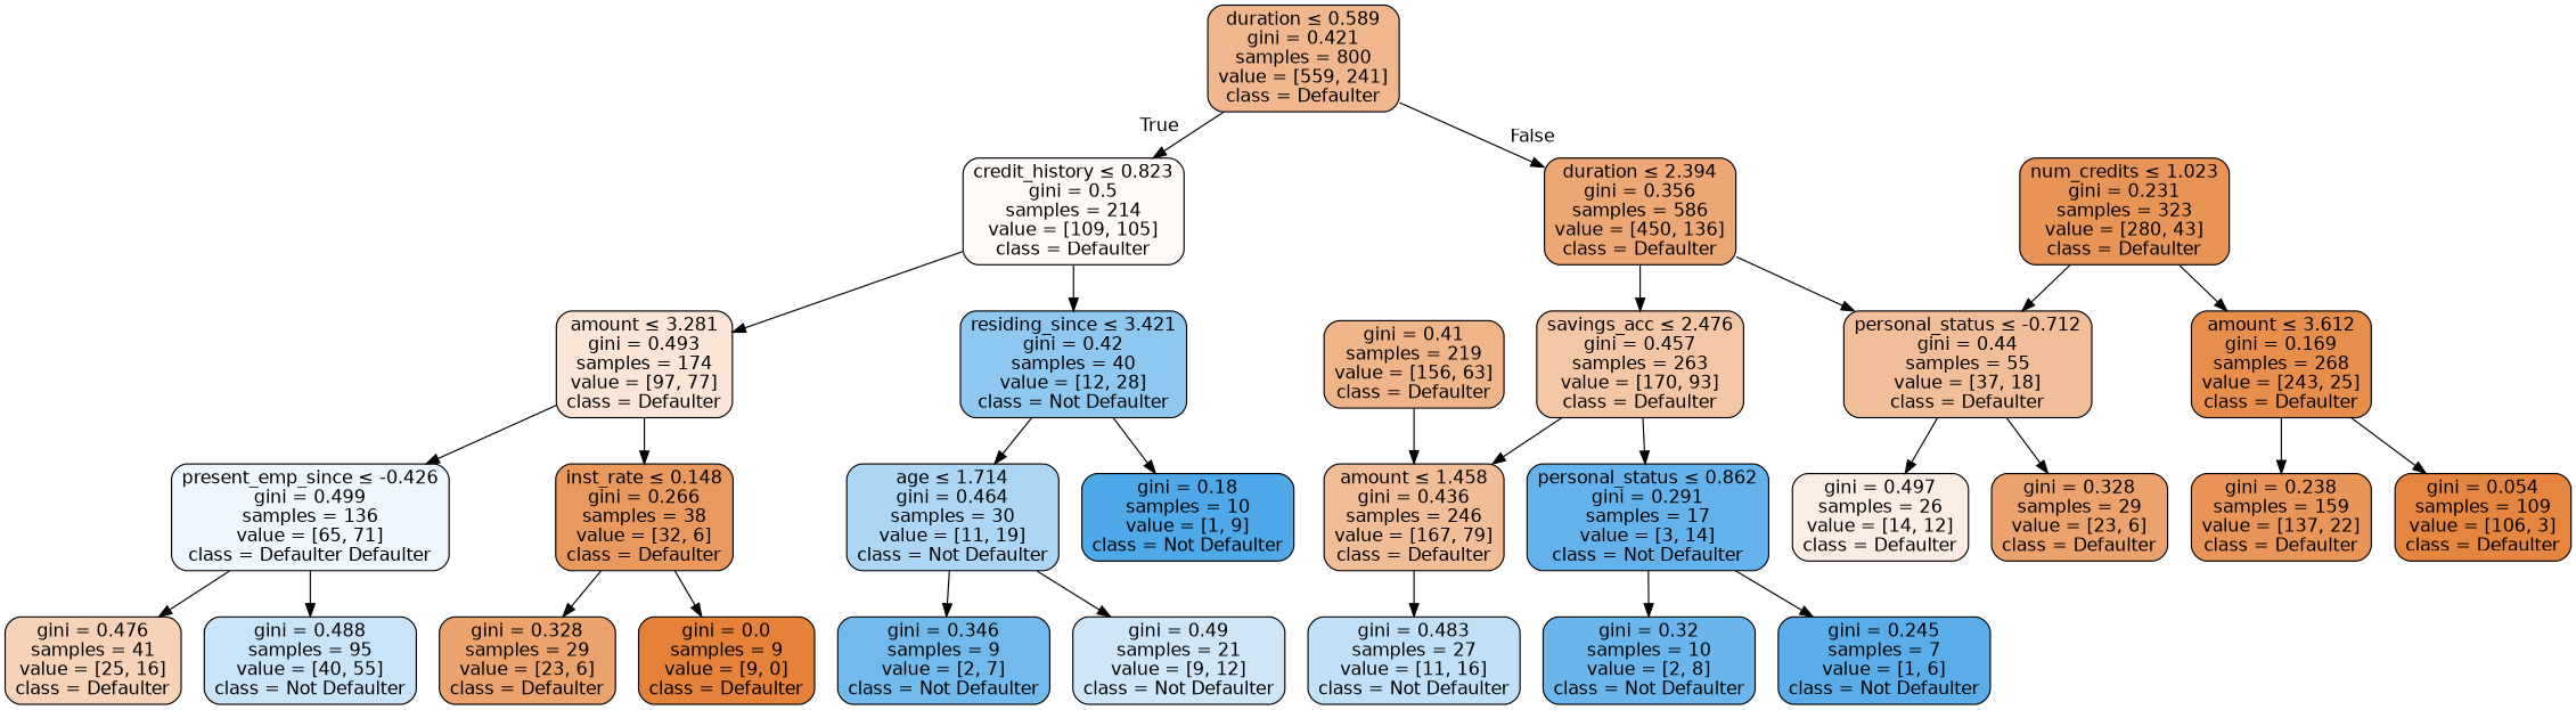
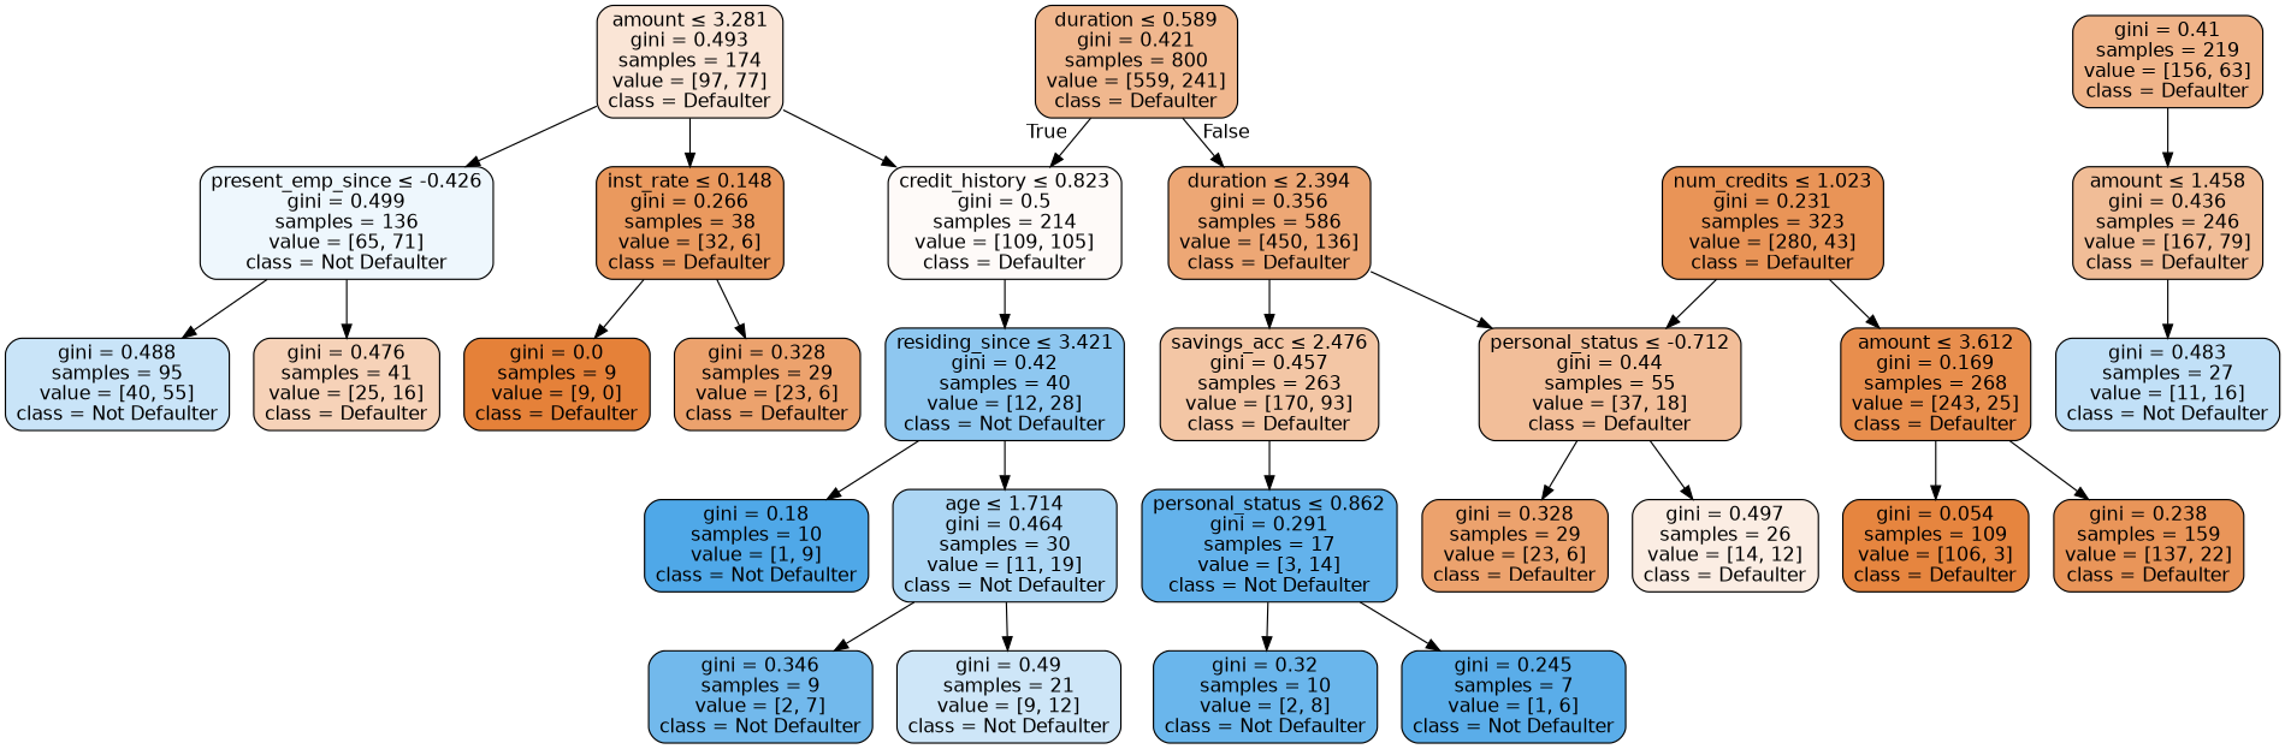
  digraph {
    node [color=black fillcolor="#eca26d" fontname=helvetica shape=box style="filled, rounded"]
    edge [fontname=helvetica]
    n1 [fillcolor="#f0b78e" label=<duration &le; 0.589<br/>gini = 0.421<br/>samples = 800<br/>value = [559, 241]<br/>class = Defaulter>]
    n2 [fillcolor="#fefaf8" label=<credit_history &le; 0.823<br/>gini = 0.5<br/>samples = 214<br/>value = [109, 105]<br/>class = Defaulter>]
    n3 [fillcolor="#eda775" label=<duration &le; 2.394<br/>gini = 0.356<br/>samples = 586<br/>value = [450, 136]<br/>class = Defaulter>]
    n4 [fillcolor="#fae5d6" label=<amount &le; 3.281<br/>gini = 0.493<br/>samples = 174<br/>value = [97, 77]<br/>class = Defaulter>]
    n5 [fillcolor="#8ec7f0" label=<residing_since &le; 3.421<br/>gini = 0.42<br/>samples = 40<br/>value = [12, 28]<br/>class = Not Defaulter>]
    n6 [fillcolor="#f3c6a5" label=<savings_acc &le; 2.476<br/>gini = 0.457<br/>samples = 263<br/>value = [170, 93]<br/>class = Defaulter>]
    n7 [fillcolor="#f2be99" label=<personal_status &le; -0.712<br/>gini = 0.44<br/>samples = 55<br/>value = [37, 18]<br/>class = Defaulter>]
-   n8 [fillcolor="#eef7fd" label=<present_emp_since &le; -0.426<br/>gini = 0.499<br/>samples = 136<br/>value = [65, 71]<br/>class = Defaulter Defaulter>]
+   n8 [fillcolor="#eef7fd" label=<present_emp_since &le; -0.426<br/>gini = 0.499<br/>samples = 136<br/>value = [65, 71]<br/>class = Not Defaulter>]
    n9 [fillcolor="#ea995e" label=<inst_rate &le; 0.148<br/>gini = 0.266<br/>samples = 38<br/>value = [32, 6]<br/>class = Defaulter>]
    n10 [fillcolor="#acd6f4" label=<age &le; 1.714<br/>gini = 0.464<br/>samples = 30<br/>value = [11, 19]<br/>class = Not Defaulter>]
    n11 [fillcolor="#4fa8e8" label=<gini = 0.18<br/>samples = 10<br/>value = [1, 9]<br/>class = Not Defaulter>]
    n12 [fillcolor="#f6d2b8" label=<gini = 0.476<br/>samples = 41<br/>value = [25, 16]<br/>class = Defaulter>]
    n13 [fillcolor="#c9e4f8" label=<gini = 0.488<br/>samples = 95<br/>value = [40, 55]<br/>class = Not Defaulter>]
    n14 [label=<gini = 0.328<br/>samples = 29<br/>value = [23, 6]<br/>class = Defaulter>]
    n15 [fillcolor="#e58139" label=<gini = 0.0<br/>samples = 9<br/>value = [9, 0]<br/>class = Defaulter>]
    n16 [fillcolor="#72b9ec" label=<gini = 0.346<br/>samples = 9<br/>value = [2, 7]<br/>class = Not Defaulter>]
    n17 [fillcolor="#cee6f8" label=<gini = 0.49<br/>samples = 21<br/>value = [9, 12]<br/>class = Not Defaulter>]
    n18 [fillcolor="#f1bd97" label=<amount &le; 1.458<br/>gini = 0.436<br/>samples = 246<br/>value = [167, 79]<br/>class = Defaulter>]
    n19 [fillcolor="#63b2eb" label=<personal_status &le; 0.862<br/>gini = 0.291<br/>samples = 17<br/>value = [3, 14]<br/>class = Not Defaulter>]
    n20 [fillcolor="#e99457" label=<num_credits &le; 1.023<br/>gini = 0.231<br/>samples = 323<br/>value = [280, 43]<br/>class = Defaulter>]
    n21 [fillcolor="#e88e4d" label=<amount &le; 3.612<br/>gini = 0.169<br/>samples = 268<br/>value = [243, 25]<br/>class = Defaulter>]
    n22 [fillcolor="#c1e0f7" label=<gini = 0.483<br/>samples = 27<br/>value = [11, 16]<br/>class = Not Defaulter>]
    n23 [fillcolor="#6ab6ec" label=<gini = 0.32<br/>samples = 10<br/>value = [2, 8]<br/>class = Not Defaulter>]
    n24 [fillcolor="#5aade9" label=<gini = 0.245<br/>samples = 7<br/>value = [1, 6]<br/>class = Not Defaulter>]
    n25 [fillcolor="#f0b489" label=<gini = 0.41<br/>samples = 219<br/>value = [156, 63]<br/>class = Defaulter>]
    n26 [fillcolor="#fbede3" label=<gini = 0.497<br/>samples = 26<br/>value = [14, 12]<br/>class = Defaulter>]
    n27 [label=<gini = 0.328<br/>samples = 29<br/>value = [23, 6]<br/>class = Defaulter>]
    n28 [fillcolor="#e99559" label=<gini = 0.238<br/>samples = 159<br/>value = [137, 22]<br/>class = Defaulter>]
    n29 [fillcolor="#e6853f" label=<gini = 0.054<br/>samples = 109<br/>value = [106, 3]<br/>class = Defaulter>]
    n1 -> n2 [headlabel=True labelangle=45 labeldistance=2.5]
    n1 -> n3 [headlabel=False labelangle=-45 labeldistance=2.5]
-   n2 -> n4
+   n4 -> n2
    n2 -> n5
    n3 -> n6
    n3 -> n7
    n4 -> n8
    n4 -> n9
    n5 -> n10
    n5 -> n11
-   n6 -> n18
    n6 -> n19
    n7 -> n26
    n7 -> n27
    n8 -> n12
    n8 -> n13
    n9 -> n14
    n9 -> n15
    n10 -> n16
    n10 -> n17
    n18 -> n22
    n19 -> n23
    n19 -> n24
    n20 -> n7
    n20 -> n21
    n21 -> n28
    n21 -> n29
    n25 -> n18
  }
